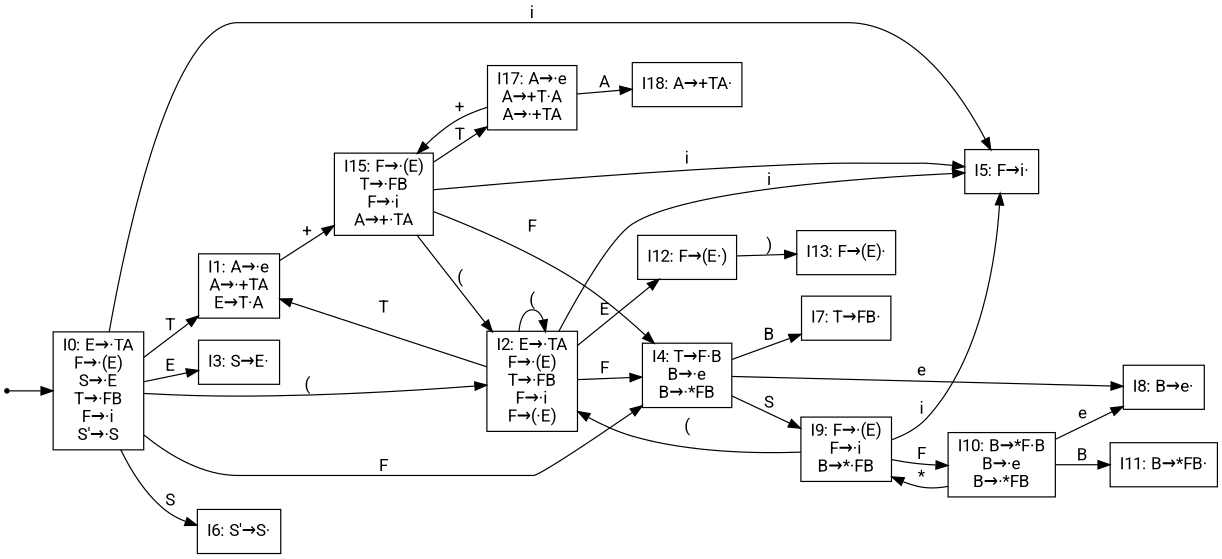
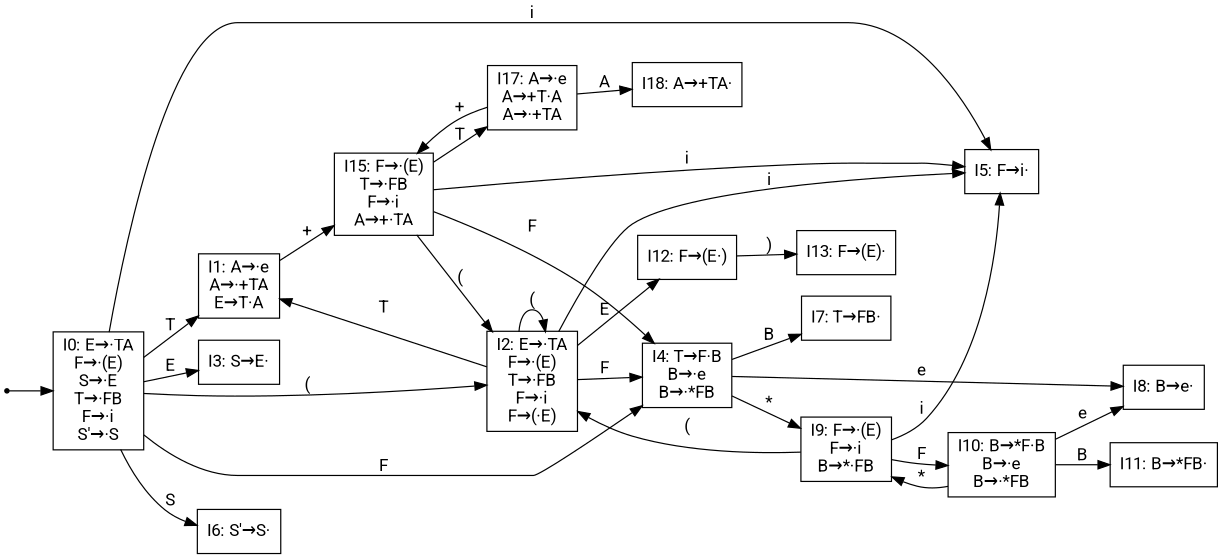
  digraph {
    fontname=Roboto
    rankdir=LR
    node [fontname=Roboto shape=record]
    edge [fontname=Roboto]
    n1 [label="I0: E→·TA\nF→·(E)\nS→·E\nT→·FB\nF→·i\nS'→·S\n"]
    n2 [label="I1: A→·e\nA→·+TA\nE→T·A\n"]
    n3 [label="I2: E→·TA\nF→·(E)\nT→·FB\nF→·i\nF→(·E)\n"]
    n4 [label="I3: S→E·\n"]
    n5 [label="I4: T→F·B\nB→·e\nB→·*FB\n"]
    n6 [label="I5: F→i·\n"]
    n7 [label="I6: S'→S·\n"]
    n8 [label="I15: F→·(E)\nT→·FB\nF→·i\nA→+·TA\n"]
    n9 [label="I12: F→(E·)\n"]
    n10 [label="I7: T→FB·\n"]
    n11 [label="I8: B→e·\n"]
    n12 [label="I9: F→·(E)\nF→·i\nB→*·FB\n"]
    n13 [label="I17: A→·e\nA→+T·A\nA→·+TA\n"]
    n14 [label="I13: F→(E)·\n"]
    n15 [label="I10: B→*F·B\nB→·e\nB→·*FB\n"]
    n16 [label="I11: B→*FB·\n"]
    n17 [label="I18: A→+TA·\n"]
    "" [shape=point]
    n1 -> n2 [label=T]
    n1 -> n3 [label="("]
    n1 -> n4 [label=E]
    n1 -> n5 [label=F]
    n1 -> n6 [label=i]
    n1 -> n7 [label=S]
    n2 -> n8 [label="+"]
    n3 -> n2 [label=T]
    n3 -> n3 [label="("]
    n3 -> n5 [label=F]
    n3 -> n6 [label=i]
    n3 -> n9 [label=E]
    n5 -> n10 [label=B]
    n5 -> n11 [label=e]
-   n5 -> n12 [label=S]
+   n5 -> n12 [label="*"]
    n8 -> n3 [label="("]
    n8 -> n5 [label=F]
    n8 -> n6 [label=i]
    n8 -> n13 [label=T]
    n9 -> n14 [label=")"]
    n12 -> n3 [label="("]
    n12 -> n6 [label=i]
    n12 -> n15 [label=F]
    n13 -> n8 [label="+"]
    n13 -> n17 [label=A]
    n15 -> n11 [label=e]
    n15 -> n12 [label="*"]
    n15 -> n16 [label=B]
    "" -> n1
  }
